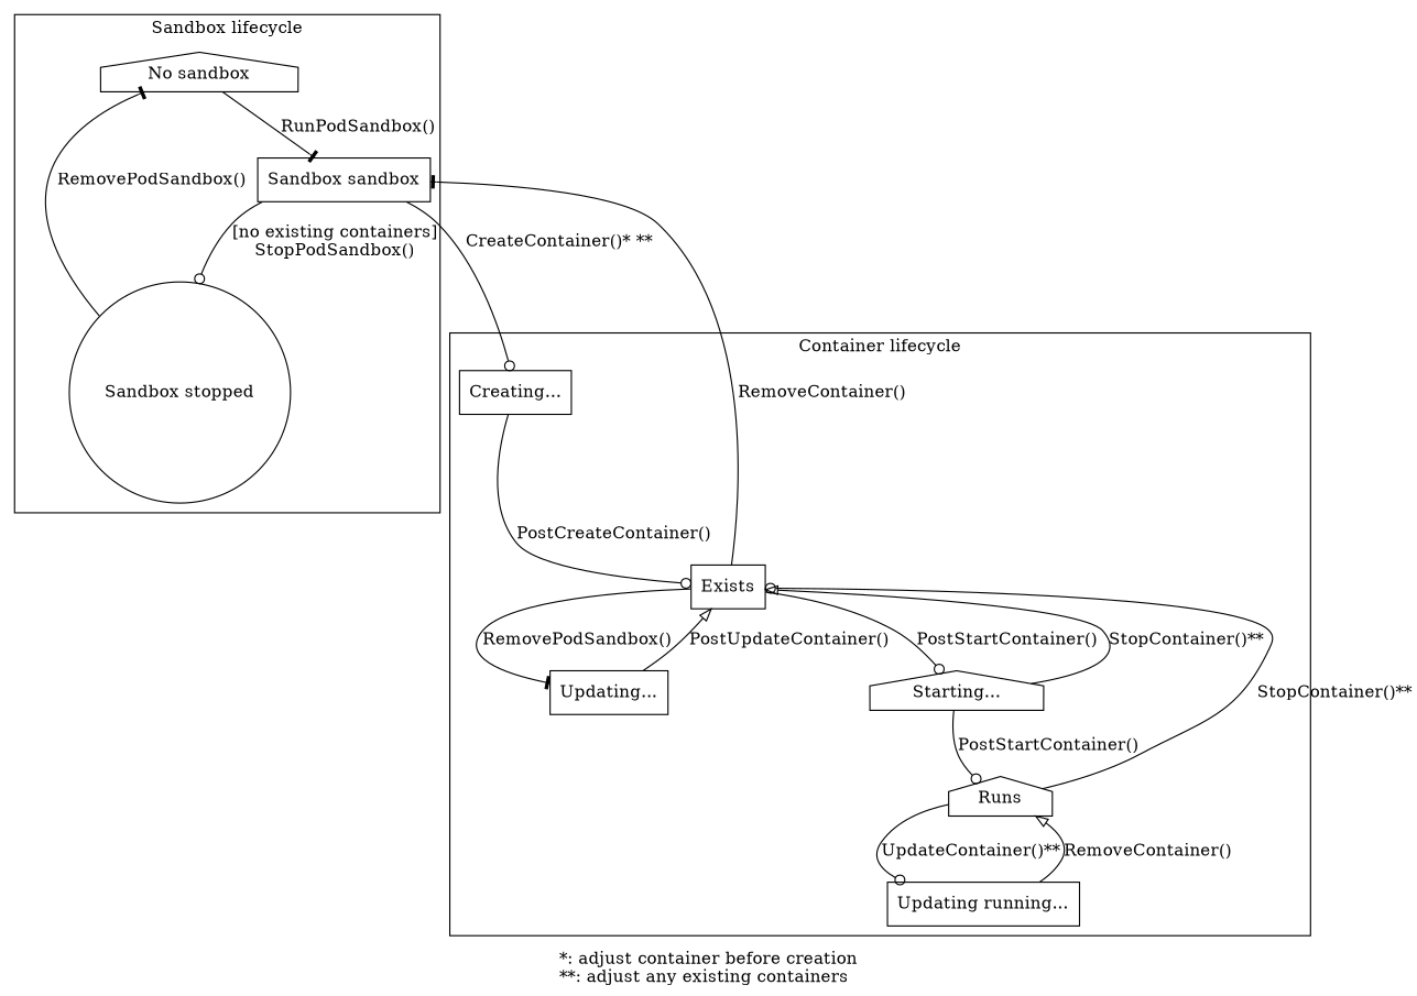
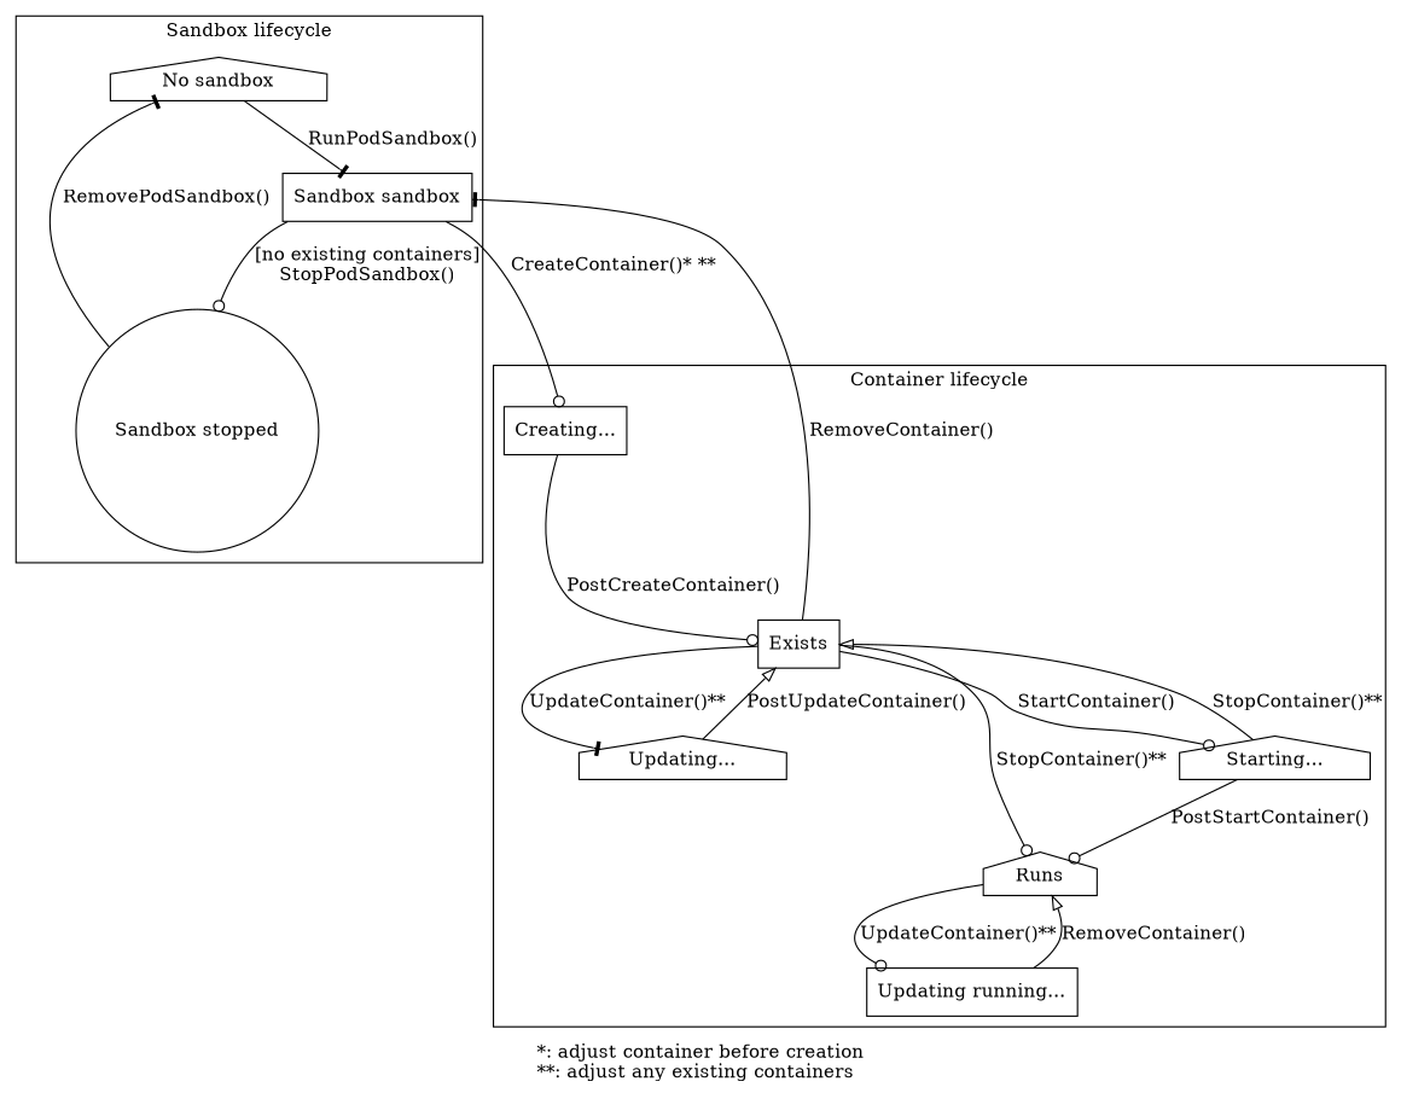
  digraph {
    label="*: adjust container before creation\l**: adjust any existing containers\l"
    node [shape=box]
    edge [arrowhead=odot]
    "No sandbox" [shape=house]
    n2 [label="Sandbox sandbox"]
    "Sandbox stopped" [shape=circle]
    "Creating..."
    Exists
-   "Updating..."
+   "Updating..." [shape=house]
    "Starting..." [shape=house]
    Runs [shape=house]
    "Updating running..."
    subgraph cluster_1 {
      label="Sandbox lifecycle"
      "No sandbox"
      n2
      "Sandbox stopped"
    }
    subgraph cluster_2 {
      label="Container lifecycle"
      "Creating..."
      Exists
      "Updating..."
      "Starting..."
      Runs
      "Updating running..."
    }
    "No sandbox" -> n2 [arrowhead=tee label="RunPodSandbox()"]
    n2 -> "Sandbox stopped" [label="[no existing containers]\nStopPodSandbox()"]
    n2 -> "Creating..." [label="CreateContainer()* **"]
    "Sandbox stopped" -> "No sandbox" [arrowhead=tee label="RemovePodSandbox()"]
    "Creating..." -> Exists [label="PostCreateContainer()"]
    Exists -> n2 [arrowhead=tee label="RemoveContainer()"]
-   Exists -> "Updating..." [arrowhead=tee label="RemovePodSandbox()"]
-   Exists -> "Starting..." [label="PostStartContainer()"]
+   Exists -> "Updating..." [arrowhead=tee label="UpdateContainer()**"]
+   Exists -> "Starting..." [label="StartContainer()"]
    "Updating..." -> Exists [arrowhead=onormal label="PostUpdateContainer()"]
    "Starting..." -> Exists [arrowhead=onormal label="StopContainer()**"]
    "Starting..." -> Runs [label="PostStartContainer()"]
-   Runs -> Exists [label="StopContainer()**"]
+   Exists -> Runs [label="StopContainer()**"]
    Runs -> "Updating running..." [label="UpdateContainer()**"]
    "Updating running..." -> Runs [arrowhead=onormal label="RemoveContainer()"]
  }
